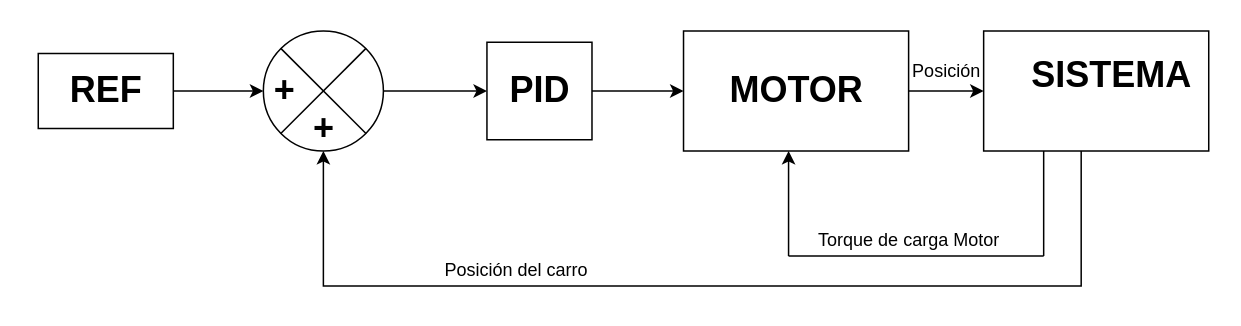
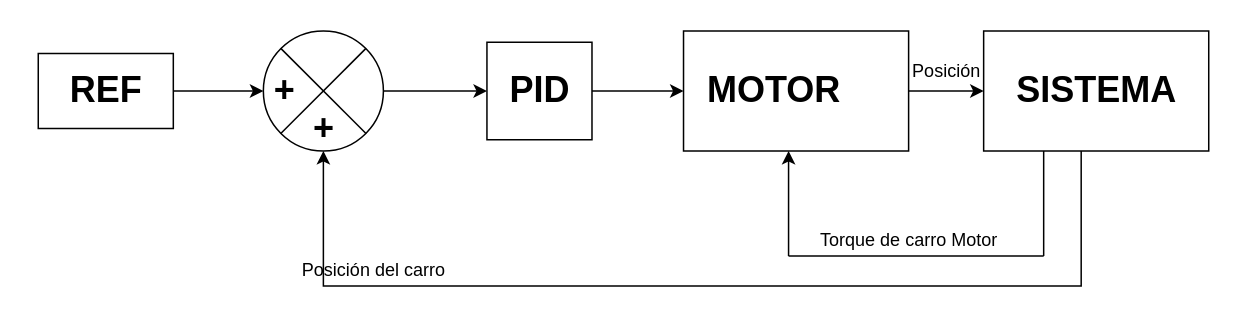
  <mxCell id="0" />
  <mxCell id="1" parent="0" />
  <mxCell id="2" value="" style="edgeStyle=orthogonalEdgeStyle;rounded=0;orthogonalLoop=1;jettySize=auto;html=1;" edge="1" parent="1" source="3" target="7"><mxGeometry relative="1" as="geometry" /></mxCell>
  <mxCell id="3" value="" style="shape=sumEllipse;perimeter=ellipsePerimeter;whiteSpace=wrap;html=1;backgroundOutline=1;" vertex="1" parent="1"><mxGeometry x="175" y="20" width="80" height="80" as="geometry" /></mxCell>
  <mxCell id="4" value="" style="edgeStyle=orthogonalEdgeStyle;rounded=0;orthogonalLoop=1;jettySize=auto;html=1;" edge="1" parent="1" source="5" target="3"><mxGeometry relative="1" as="geometry" /></mxCell>
  <mxCell id="5" value="" style="verticalLabelPosition=bottom;verticalAlign=top;html=1;shape=mxgraph.basic.rect;fillColor2=none;strokeWidth=1;size=20;indent=5;" vertex="1" parent="1"><mxGeometry x="25" y="35" width="90" height="50" as="geometry" /></mxCell>
  <mxCell id="6" value="" style="edgeStyle=orthogonalEdgeStyle;rounded=0;orthogonalLoop=1;jettySize=auto;html=1;" edge="1" parent="1" source="7" target="9"><mxGeometry relative="1" as="geometry" /></mxCell>
  <mxCell id="7" value="" style="verticalLabelPosition=bottom;verticalAlign=top;html=1;shape=mxgraph.basic.rect;fillColor2=none;strokeWidth=1;size=20;indent=5;" vertex="1" parent="1"><mxGeometry x="324" y="27.5" width="70" height="65" as="geometry" /></mxCell>
  <mxCell id="8" value="" style="edgeStyle=orthogonalEdgeStyle;rounded=0;orthogonalLoop=1;jettySize=auto;html=1;" edge="1" parent="1" source="9" target="11"><mxGeometry relative="1" as="geometry" /></mxCell>
  <mxCell id="9" value="" style="verticalLabelPosition=bottom;verticalAlign=top;html=1;shape=mxgraph.basic.rect;fillColor2=none;strokeWidth=1;size=20;indent=5;" vertex="1" parent="1"><mxGeometry x="455" y="20" width="150" height="80" as="geometry" /></mxCell>
  <mxCell id="10" style="edgeStyle=orthogonalEdgeStyle;rounded=0;orthogonalLoop=1;jettySize=auto;html=1;entryX=0.5;entryY=1;entryDx=0;entryDy=0;" edge="1" parent="1" source="11" target="3"><mxGeometry relative="1" as="geometry"><Array as="points"><mxPoint x="720" y="190" /><mxPoint x="215" y="190" /></Array></mxGeometry></mxCell>
  <mxCell id="11" value="" style="verticalLabelPosition=bottom;verticalAlign=top;html=1;shape=mxgraph.basic.rect;fillColor2=none;strokeWidth=1;size=20;indent=5;" vertex="1" parent="1"><mxGeometry x="655" y="20" width="150" height="80" as="geometry" /></mxCell>
  <mxCell id="12" value="PID" style="text;strokeColor=none;fillColor=none;html=1;fontSize=24;fontStyle=1;verticalAlign=middle;align=center;" vertex="1" parent="1"><mxGeometry x="309" y="40" width="100" height="40" as="geometry" /></mxCell>
- <mxCell id="13" value="MOTOR" style="text;strokeColor=none;fillColor=none;html=1;fontSize=24;fontStyle=1;verticalAlign=middle;align=center;" vertex="1" parent="1"><mxGeometry x="480" y="40" width="100" height="40" as="geometry" /></mxCell>
- <mxCell id="14" value="SISTEMA" style="text;strokeColor=none;fillColor=none;html=1;fontSize=24;fontStyle=1;verticalAlign=middle;align=center;" vertex="1" parent="1"><mxGeometry x="690" y="30" width="100" height="40" as="geometry" /></mxCell>
+ <mxCell id="13" value="MOTOR" style="text;strokeColor=none;fillColor=none;html=1;fontSize=24;fontStyle=1;verticalAlign=middle;align=center;" vertex="1" parent="1"><mxGeometry x="465" y="40" width="100" height="40" as="geometry" /></mxCell>
+ <mxCell id="14" value="SISTEMA" style="text;strokeColor=none;fillColor=none;html=1;fontSize=24;fontStyle=1;verticalAlign=middle;align=center;" vertex="1" parent="1"><mxGeometry x="680" y="40" width="100" height="40" as="geometry" /></mxCell>
  <mxCell id="15" value="REF" style="text;strokeColor=none;fillColor=none;html=1;fontSize=24;fontStyle=1;verticalAlign=middle;align=center;" vertex="1" parent="1"><mxGeometry x="20" y="40" width="100" height="40" as="geometry" /></mxCell>
  <mxCell id="16" value="+" style="text;strokeColor=none;fillColor=none;html=1;fontSize=24;fontStyle=1;verticalAlign=middle;align=center;" vertex="1" parent="1"><mxGeometry x="205" y="70" width="20" height="30" as="geometry" /></mxCell>
  <mxCell id="17" value="+" style="text;strokeColor=none;fillColor=none;html=1;fontSize=24;fontStyle=1;verticalAlign=middle;align=center;" vertex="1" parent="1"><mxGeometry x="179" y="45" width="20" height="30" as="geometry" /></mxCell>
  <mxCell id="18" value="" style="endArrow=none;html=1;rounded=0;" edge="1" parent="1"><mxGeometry width="50" height="50" relative="1" as="geometry"><mxPoint x="695" y="170" as="sourcePoint" /><mxPoint x="695" y="100" as="targetPoint" /></mxGeometry></mxCell>
  <mxCell id="19" value="" style="endArrow=none;html=1;rounded=0;" edge="1" parent="1"><mxGeometry width="50" height="50" relative="1" as="geometry"><mxPoint x="525" y="170" as="sourcePoint" /><mxPoint x="695" y="170" as="targetPoint" /></mxGeometry></mxCell>
  <mxCell id="20" value="" style="endArrow=classic;html=1;rounded=0;" edge="1" parent="1"><mxGeometry width="50" height="50" relative="1" as="geometry"><mxPoint x="525" y="170" as="sourcePoint" /><mxPoint x="525" y="100" as="targetPoint" /></mxGeometry></mxCell>
- <mxCell id="21" value="Torque de carga Motor" style="text;html=1;align=center;verticalAlign=middle;resizable=0;points=[];autosize=1;strokeColor=none;fillColor=none;" vertex="1" parent="1"><mxGeometry x="535" y="145" width="140" height="30" as="geometry" /></mxCell>
- <mxCell id="22" value="Posición del carro&amp;nbsp;" style="text;html=1;align=center;verticalAlign=middle;resizable=0;points=[];autosize=1;strokeColor=none;fillColor=none;" vertex="1" parent="1"><mxGeometry x="285" y="165" width="120" height="30" as="geometry" /></mxCell>
+ <mxCell id="21" value="Torque de carro Motor" style="text;html=1;align=center;verticalAlign=middle;resizable=0;points=[];autosize=1;strokeColor=none;fillColor=none;" vertex="1" parent="1"><mxGeometry x="535" y="145" width="140" height="30" as="geometry" /></mxCell>
+ <mxCell id="22" value="Posición del carro&amp;nbsp;" style="text;html=1;align=center;verticalAlign=middle;resizable=0;points=[];autosize=1;strokeColor=none;fillColor=none;" vertex="1" parent="1"><mxGeometry x="190" y="165" width="120" height="30" as="geometry" /></mxCell>
  <mxCell id="23" value="Posición" style="text;html=1;align=center;verticalAlign=middle;resizable=0;points=[];autosize=1;strokeColor=none;fillColor=none;" vertex="1" parent="1"><mxGeometry x="595" y="32" width="70" height="30" as="geometry" /></mxCell>
